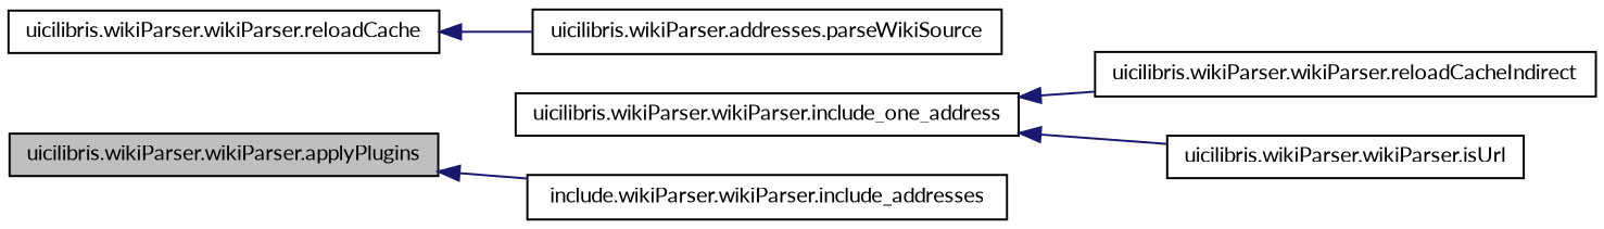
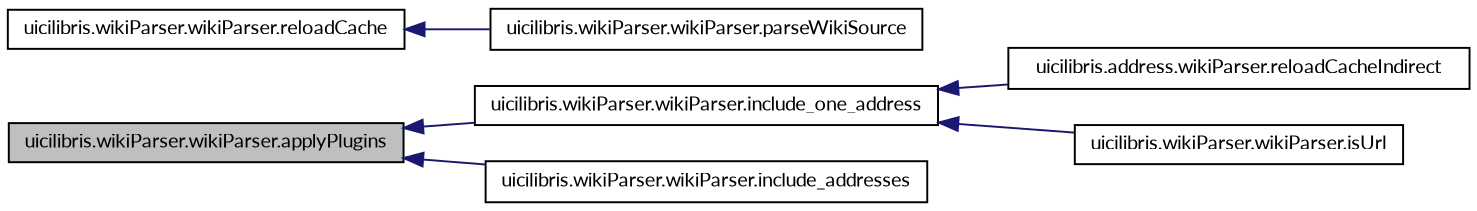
  digraph {
    fontname=Lato
    rankdir=LR
    node [color=black fillcolor=white fontname=Lato fontsize=10 shape=record style=filled]
    edge [color=midnightblue dir=back fontname=Lato fontsize=10 labelfontname=FreeSans labelfontsize=10 style=solid]
    n1 [fillcolor=grey75 fontcolor=black height=0.2 label="uicilibris.wikiParser.wikiParser.applyPlugins" width=0.4]
    n2 [height=0.2 label="uicilibris.wikiParser.wikiParser.include_one_address" width=0.4]
-   n3 [height=0.2 label="include.wikiParser.wikiParser.include_addresses" width=0.4]
+   n3 [height=0.2 label="uicilibris.wikiParser.wikiParser.include_addresses" width=0.4]
    n4 [height=0.2 label="uicilibris.wikiParser.wikiParser.reloadCache" width=0.4]
-   n5 [height=0.2 label="uicilibris.wikiParser.addresses.parseWikiSource" width=0.4]
-   n6 [height=0.2 label="uicilibris.wikiParser.wikiParser.reloadCacheIndirect" width=0.4]
+   n5 [height=0.2 label="uicilibris.wikiParser.wikiParser.parseWikiSource" width=0.4]
+   n6 [height=0.2 label="uicilibris.address.wikiParser.reloadCacheIndirect" width=0.4]
    n7 [height=0.2 label="uicilibris.wikiParser.wikiParser.isUrl" width=0.4]
+   n1 -> n2
    n1 -> n3
    n2 -> n6
    n2 -> n7
    n4 -> n5
  }
